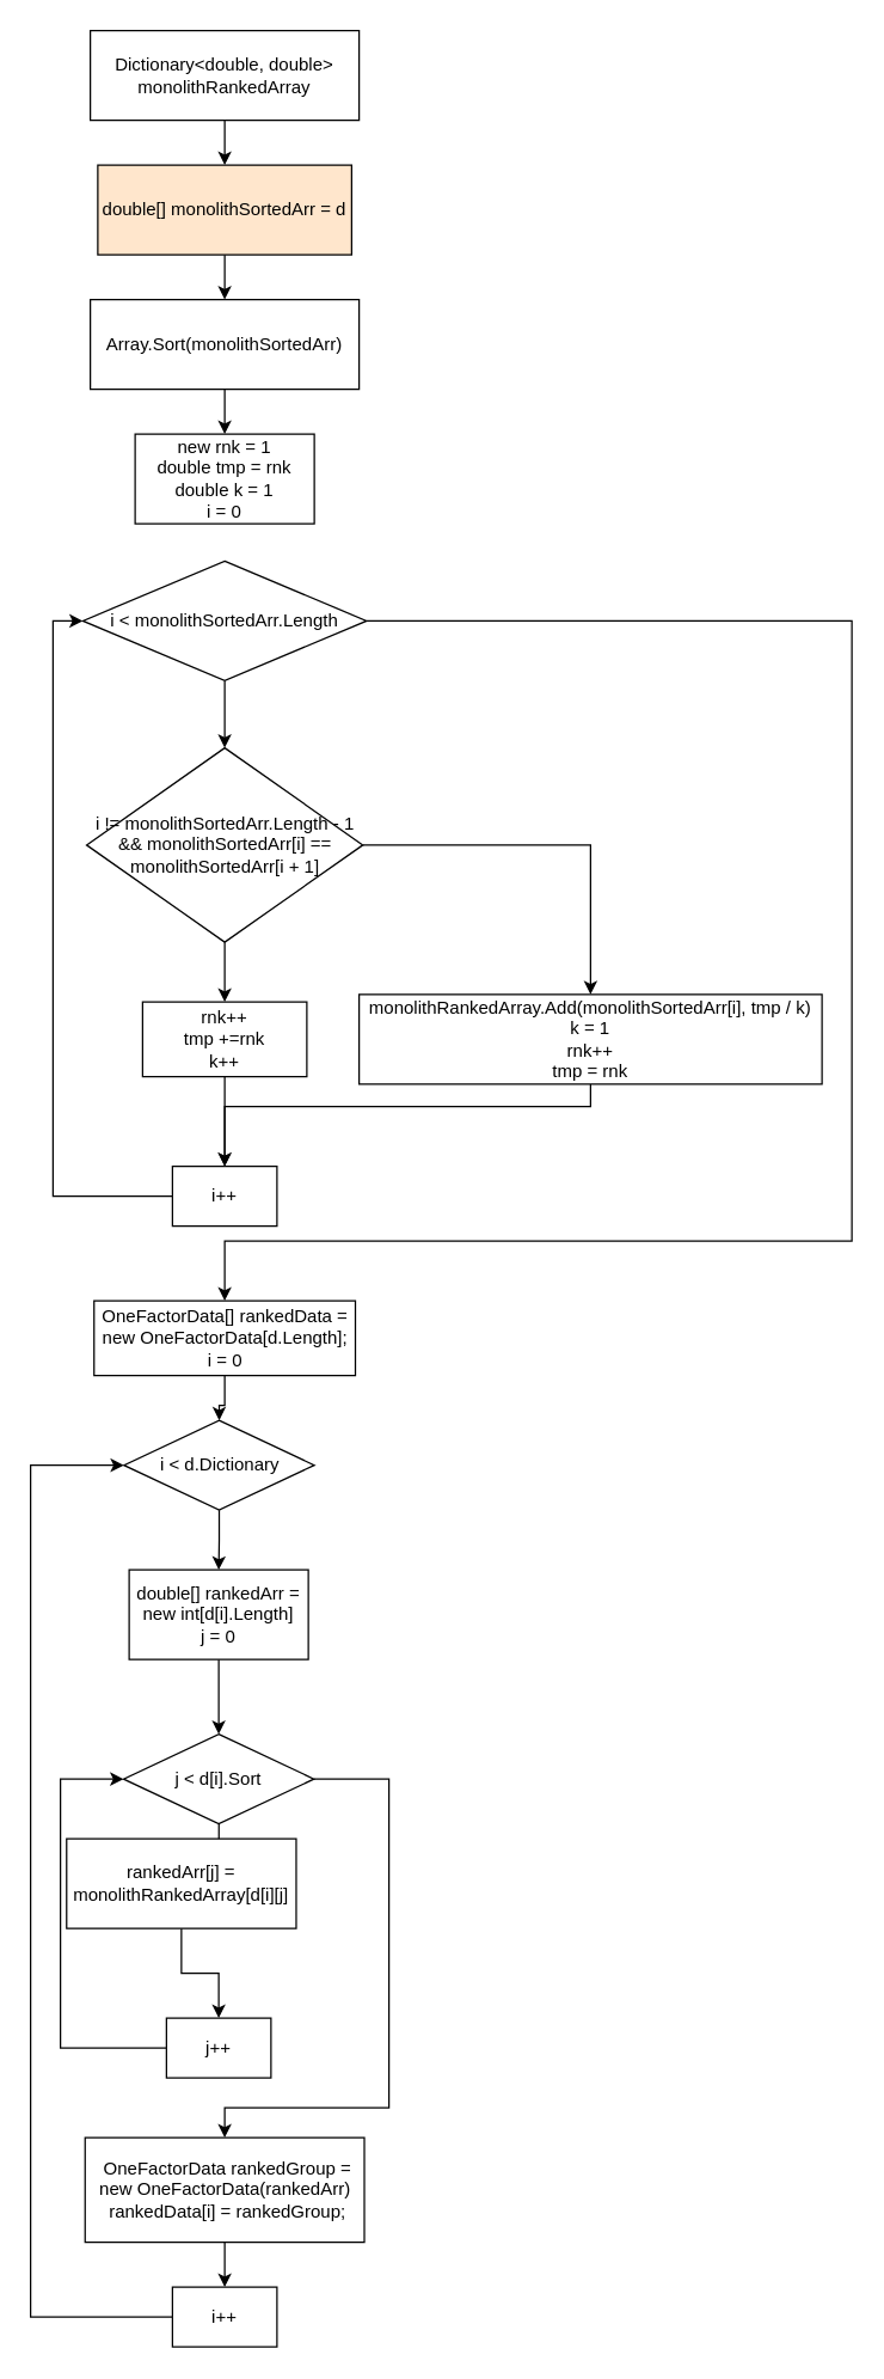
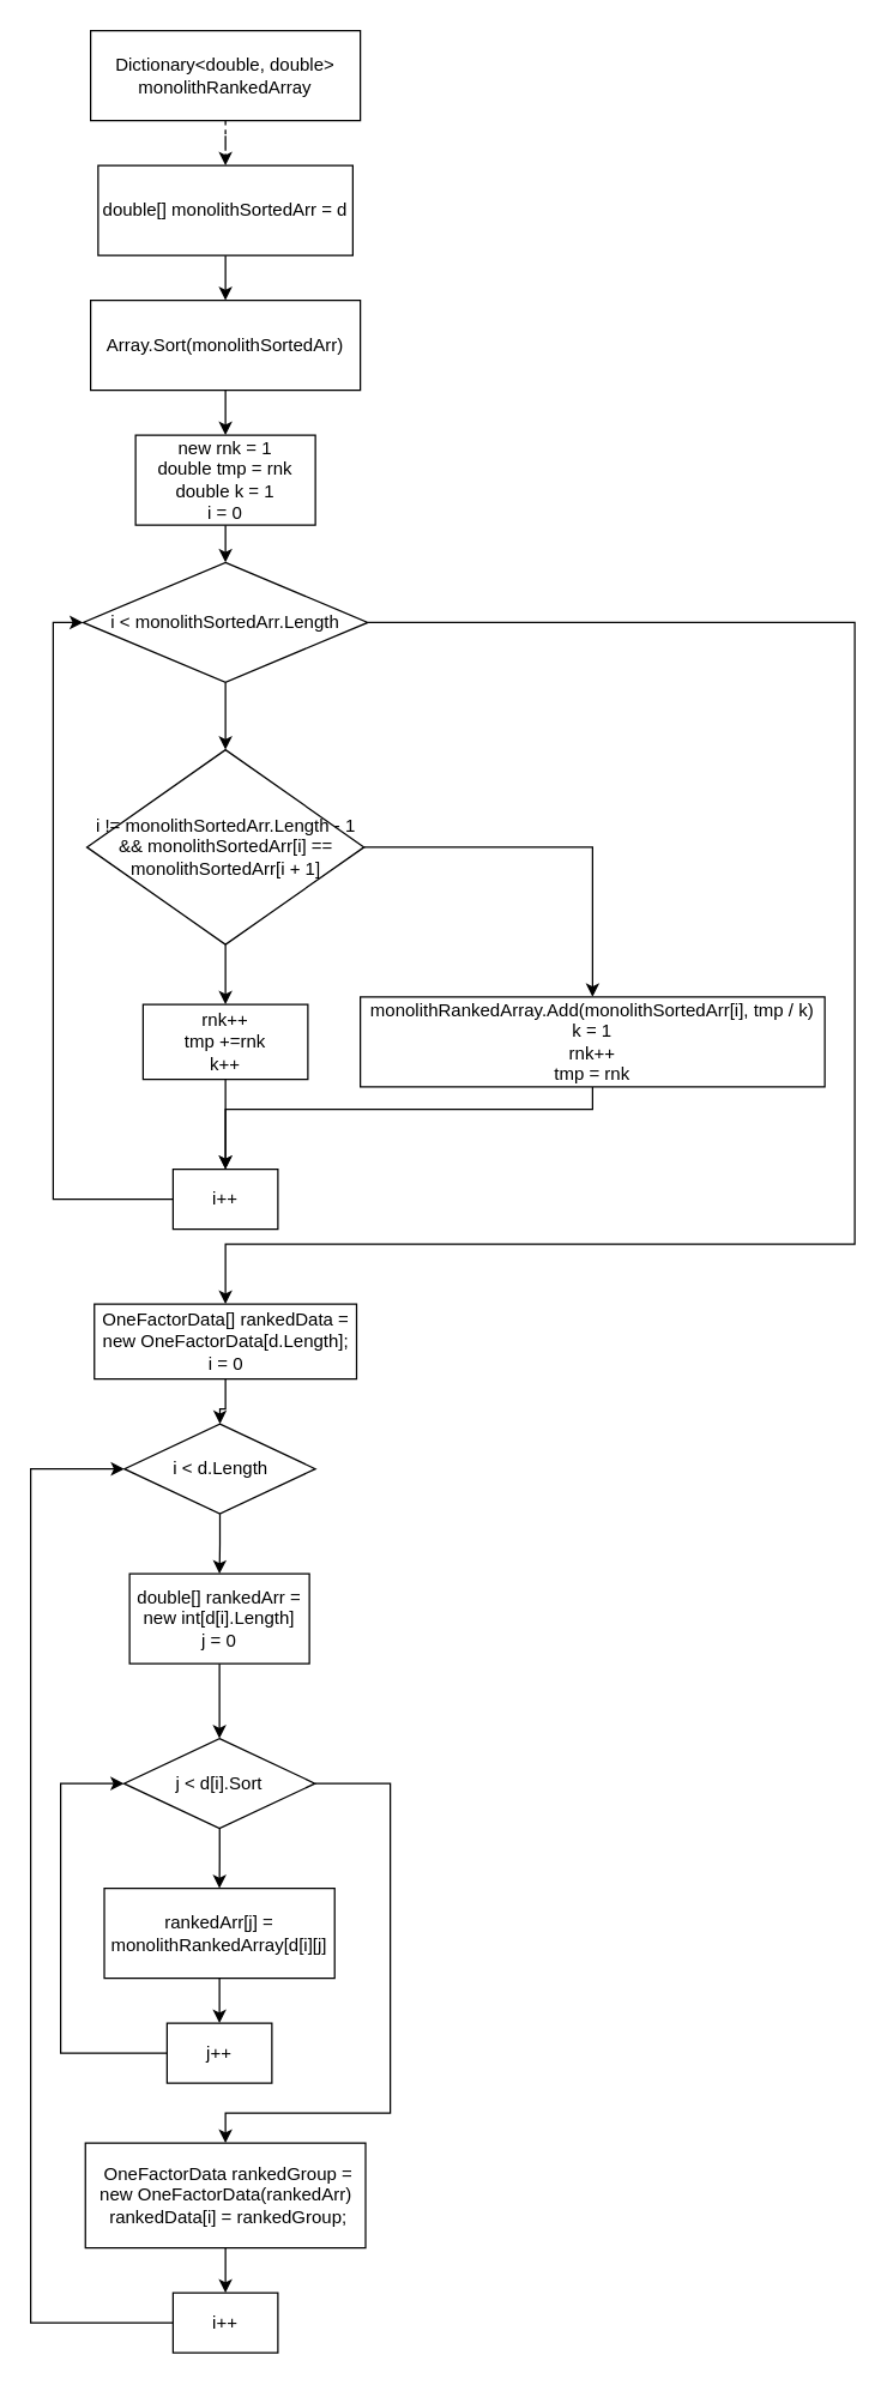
  <mxCell id="0" />
  <mxCell id="1" parent="0" />
- <mxCell id="2" style="edgeStyle=orthogonalEdgeStyle;rounded=0;orthogonalLoop=1;jettySize=auto;html=1;" edge="1" parent="1" source="3" target="5"><mxGeometry relative="1" as="geometry" /></mxCell>
+ <mxCell id="2" style="edgeStyle=orthogonalEdgeStyle;rounded=0;orthogonalLoop=1;jettySize=auto;html=1;dashed=1;" edge="1" parent="1" source="3" target="5"><mxGeometry relative="1" as="geometry" /></mxCell>
  <mxCell id="3" value="Dictionary&amp;lt;double, double&amp;gt; monolithRankedArray" style="rounded=0;whiteSpace=wrap;html=1;" vertex="1" parent="1"><mxGeometry x="60" y="20" width="180" height="60" as="geometry" /></mxCell>
  <mxCell id="4" value="" style="edgeStyle=orthogonalEdgeStyle;rounded=0;orthogonalLoop=1;jettySize=auto;html=1;" edge="1" parent="1" source="5" target="7"><mxGeometry relative="1" as="geometry" /></mxCell>
- <mxCell id="5" value="double[] monolithSortedArr = d" style="rounded=0;whiteSpace=wrap;html=1;fillColor=#ffe6cc;" vertex="1" parent="1"><mxGeometry x="65" y="110" width="170" height="60" as="geometry" /></mxCell>
+ <mxCell id="5" value="double[] monolithSortedArr = d" style="rounded=0;whiteSpace=wrap;html=1;" vertex="1" parent="1"><mxGeometry x="65" y="110" width="170" height="60" as="geometry" /></mxCell>
  <mxCell id="6" style="edgeStyle=orthogonalEdgeStyle;rounded=0;orthogonalLoop=1;jettySize=auto;html=1;entryX=0.5;entryY=0;entryDx=0;entryDy=0;" edge="1" parent="1" source="7" target="9"><mxGeometry relative="1" as="geometry" /></mxCell>
  <mxCell id="7" value="Array.Sort(monolithSortedArr)" style="whiteSpace=wrap;html=1;rounded=0;" vertex="1" parent="1"><mxGeometry x="60" y="200" width="180" height="60" as="geometry" /></mxCell>
+ <mxCell id="8" style="edgeStyle=orthogonalEdgeStyle;rounded=0;orthogonalLoop=1;jettySize=auto;html=1;" edge="1" parent="1" source="9" target="12"><mxGeometry relative="1" as="geometry" /></mxCell>
  <mxCell id="9" value="&lt;div&gt;new rnk = 1&lt;/div&gt;&lt;div&gt;double tmp = rnk&lt;/div&gt;&lt;div&gt;double k = 1&lt;/div&gt;&lt;div&gt;i = 0&lt;/div&gt;" style="rounded=0;whiteSpace=wrap;html=1;" vertex="1" parent="1"><mxGeometry x="90" y="290" width="120" height="60" as="geometry" /></mxCell>
  <mxCell id="10" style="edgeStyle=orthogonalEdgeStyle;rounded=0;orthogonalLoop=1;jettySize=auto;html=1;" edge="1" parent="1" source="12" target="17"><mxGeometry relative="1" as="geometry" /></mxCell>
  <mxCell id="11" style="edgeStyle=orthogonalEdgeStyle;rounded=0;orthogonalLoop=1;jettySize=auto;html=1;" edge="1" parent="1" source="12" target="23"><mxGeometry relative="1" as="geometry"><Array as="points"><mxPoint x="570" y="415" /><mxPoint x="570" y="830" /><mxPoint x="150" y="830" /></Array></mxGeometry></mxCell>
  <mxCell id="12" value="i &amp;lt; monolithSortedArr.Length" style="rhombus;whiteSpace=wrap;html=1;" vertex="1" parent="1"><mxGeometry x="55" y="375" width="190" height="80" as="geometry" /></mxCell>
  <mxCell id="13" style="edgeStyle=orthogonalEdgeStyle;rounded=0;orthogonalLoop=1;jettySize=auto;html=1;entryX=0;entryY=0.5;entryDx=0;entryDy=0;" edge="1" parent="1" source="14" target="12"><mxGeometry relative="1" as="geometry"><Array as="points"><mxPoint x="35" y="800" /><mxPoint x="35" y="415" /></Array></mxGeometry></mxCell>
  <mxCell id="14" value="i++" style="rounded=0;whiteSpace=wrap;html=1;" vertex="1" parent="1"><mxGeometry x="115" y="780" width="70" height="40" as="geometry" /></mxCell>
  <mxCell id="15" style="edgeStyle=orthogonalEdgeStyle;rounded=0;orthogonalLoop=1;jettySize=auto;html=1;" edge="1" parent="1" source="17" target="19"><mxGeometry relative="1" as="geometry" /></mxCell>
  <mxCell id="16" style="edgeStyle=orthogonalEdgeStyle;rounded=0;orthogonalLoop=1;jettySize=auto;html=1;" edge="1" parent="1" source="17" target="21"><mxGeometry relative="1" as="geometry"><Array as="points"><mxPoint x="395" y="565" /></Array></mxGeometry></mxCell>
  <mxCell id="17" value="i != monolithSortedArr.Length - 1 &amp;amp;&amp;amp; monolithSortedArr[i] == monolithSortedArr[i + 1]" style="rhombus;whiteSpace=wrap;html=1;" vertex="1" parent="1"><mxGeometry x="57.5" y="500" width="185" height="130" as="geometry" /></mxCell>
  <mxCell id="18" style="edgeStyle=orthogonalEdgeStyle;rounded=0;orthogonalLoop=1;jettySize=auto;html=1;entryX=0.5;entryY=0;entryDx=0;entryDy=0;" edge="1" parent="1" source="19" target="14"><mxGeometry relative="1" as="geometry" /></mxCell>
  <mxCell id="19" value="rnk++&lt;div&gt;tmp +=rnk&lt;/div&gt;&lt;div&gt;k++&lt;/div&gt;" style="rounded=0;whiteSpace=wrap;html=1;" vertex="1" parent="1"><mxGeometry x="95" y="670" width="110" height="50" as="geometry" /></mxCell>
  <mxCell id="20" style="edgeStyle=orthogonalEdgeStyle;rounded=0;orthogonalLoop=1;jettySize=auto;html=1;entryX=0.5;entryY=0;entryDx=0;entryDy=0;" edge="1" parent="1" source="21" target="14"><mxGeometry relative="1" as="geometry"><Array as="points"><mxPoint x="395" y="740" /><mxPoint x="150" y="740" /></Array></mxGeometry></mxCell>
  <mxCell id="21" value="monolithRankedArray.Add(monolithSortedArr[i], tmp / k)&lt;div&gt;k = 1&lt;/div&gt;&lt;div&gt;rnk++&lt;/div&gt;&lt;div&gt;tmp = rnk&lt;/div&gt;" style="rounded=0;whiteSpace=wrap;html=1;" vertex="1" parent="1"><mxGeometry x="240" y="665" width="310" height="60" as="geometry" /></mxCell>
  <mxCell id="22" style="edgeStyle=orthogonalEdgeStyle;rounded=0;orthogonalLoop=1;jettySize=auto;html=1;" edge="1" parent="1" source="23" target="25"><mxGeometry relative="1" as="geometry" /></mxCell>
  <mxCell id="23" value="&lt;div&gt;OneFactorData[] rankedData = new OneFactorData[d.Length];&lt;br&gt;&lt;/div&gt;i = 0" style="rounded=0;whiteSpace=wrap;html=1;" vertex="1" parent="1"><mxGeometry x="62.5" y="870" width="175" height="50" as="geometry" /></mxCell>
  <mxCell id="24" style="edgeStyle=orthogonalEdgeStyle;rounded=0;orthogonalLoop=1;jettySize=auto;html=1;" edge="1" parent="1" source="25" target="29"><mxGeometry relative="1" as="geometry" /></mxCell>
- <mxCell id="25" value="i &amp;lt; d.Dictionary" style="rhombus;whiteSpace=wrap;html=1;" vertex="1" parent="1"><mxGeometry x="82.5" y="950" width="127.5" height="60" as="geometry" /></mxCell>
+ <mxCell id="25" value="i &amp;lt; d.Length" style="rhombus;whiteSpace=wrap;html=1;" vertex="1" parent="1"><mxGeometry x="82.5" y="950" width="127.5" height="60" as="geometry" /></mxCell>
  <mxCell id="26" style="edgeStyle=orthogonalEdgeStyle;rounded=0;orthogonalLoop=1;jettySize=auto;html=1;entryX=0;entryY=0.5;entryDx=0;entryDy=0;" edge="1" parent="1" source="27" target="25"><mxGeometry relative="1" as="geometry"><Array as="points"><mxPoint x="20" y="1550" /><mxPoint x="20" y="980" /></Array></mxGeometry></mxCell>
  <mxCell id="27" value="i++" style="rounded=0;whiteSpace=wrap;html=1;" vertex="1" parent="1"><mxGeometry x="115" y="1530" width="70" height="40" as="geometry" /></mxCell>
  <mxCell id="28" style="edgeStyle=orthogonalEdgeStyle;rounded=0;orthogonalLoop=1;jettySize=auto;html=1;entryX=0.5;entryY=0;entryDx=0;entryDy=0;" edge="1" parent="1" source="29" target="32"><mxGeometry relative="1" as="geometry" /></mxCell>
  <mxCell id="29" value="double[] rankedArr = new int[d[i].Length]&lt;div&gt;j = 0&lt;/div&gt;" style="rounded=0;whiteSpace=wrap;html=1;" vertex="1" parent="1"><mxGeometry x="86" y="1050" width="120" height="60" as="geometry" /></mxCell>
  <mxCell id="30" style="edgeStyle=orthogonalEdgeStyle;rounded=0;orthogonalLoop=1;jettySize=auto;html=1;entryX=0.5;entryY=0;entryDx=0;entryDy=0;" edge="1" parent="1" source="32" target="36"><mxGeometry relative="1" as="geometry" /></mxCell>
  <mxCell id="31" style="edgeStyle=orthogonalEdgeStyle;rounded=0;orthogonalLoop=1;jettySize=auto;html=1;" edge="1" parent="1" source="32" target="38"><mxGeometry relative="1" as="geometry"><Array as="points"><mxPoint x="260" y="1190" /><mxPoint x="260" y="1410" /><mxPoint x="150" y="1410" /></Array></mxGeometry></mxCell>
  <mxCell id="32" value="j &amp;lt; d[i].Sort" style="rhombus;whiteSpace=wrap;html=1;" vertex="1" parent="1"><mxGeometry x="82.25" y="1160" width="127.5" height="60" as="geometry" /></mxCell>
  <mxCell id="33" style="edgeStyle=orthogonalEdgeStyle;rounded=0;orthogonalLoop=1;jettySize=auto;html=1;entryX=0;entryY=0.5;entryDx=0;entryDy=0;" edge="1" parent="1" source="34" target="32"><mxGeometry relative="1" as="geometry"><Array as="points"><mxPoint x="40" y="1370" /><mxPoint x="40" y="1190" /></Array></mxGeometry></mxCell>
  <mxCell id="34" value="j++" style="rounded=0;whiteSpace=wrap;html=1;" vertex="1" parent="1"><mxGeometry x="110.99" y="1350" width="70" height="40" as="geometry" /></mxCell>
  <mxCell id="35" style="edgeStyle=orthogonalEdgeStyle;rounded=0;orthogonalLoop=1;jettySize=auto;html=1;" edge="1" parent="1" source="36" target="34"><mxGeometry relative="1" as="geometry" /></mxCell>
- <mxCell id="36" value="rankedArr[j] = monolithRankedArray[d[i][j]" style="rounded=0;whiteSpace=wrap;html=1;" vertex="1" parent="1"><mxGeometry x="44.12" y="1230" width="153.75" height="60" as="geometry" /></mxCell>
+ <mxCell id="36" value="rankedArr[j] = monolithRankedArray[d[i][j]" style="rounded=0;whiteSpace=wrap;html=1;" vertex="1" parent="1"><mxGeometry x="69.12" y="1260" width="153.75" height="60" as="geometry" /></mxCell>
  <mxCell id="37" style="edgeStyle=orthogonalEdgeStyle;rounded=0;orthogonalLoop=1;jettySize=auto;html=1;" edge="1" parent="1" source="38" target="27"><mxGeometry relative="1" as="geometry" /></mxCell>
  <mxCell id="38" value="&lt;div&gt;&amp;nbsp;OneFactorData rankedGroup = new OneFactorData(rankedArr)&lt;/div&gt;&lt;div&gt;&amp;nbsp;rankedData[i] = rankedGroup;&lt;/div&gt;" style="rounded=0;whiteSpace=wrap;html=1;" vertex="1" parent="1"><mxGeometry x="56.5" y="1430" width="187" height="70" as="geometry" /></mxCell>
